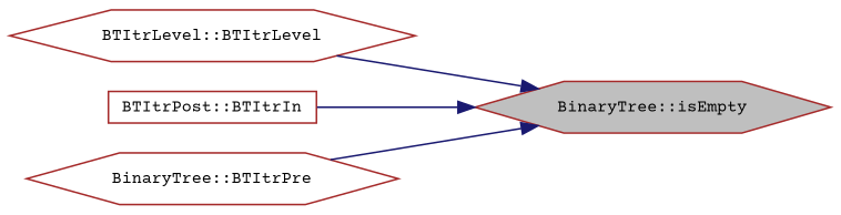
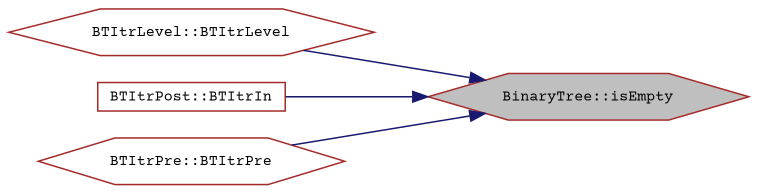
  digraph {
    fontname="Courier Prime"
    rankdir=RL
    node [color=brown fillcolor=white fontname="Courier Prime" fontsize=10 shape=hexagon style=filled]
    edge [color=midnightblue dir=back fontname="Courier Prime" fontsize=10 labelfontname=Helvetica labelfontsize=10 style=solid]
    n1 [fillcolor=grey75 fontcolor=black height=0.2 label="BinaryTree::isEmpty" width=0.4]
    n2 [height=0.2 label="BTItrLevel::BTItrLevel" width=0.4]
    n3 [height=0.2 label="BTItrPost::BTItrIn" shape=box width=0.4]
-   n4 [height=0.2 label="BinaryTree::BTItrPre" width=0.4]
+   n4 [height=0.2 label="BTItrPre::BTItrPre" width=0.4]
    n1 -> n2
    n1 -> n3
    n1 -> n4
  }
